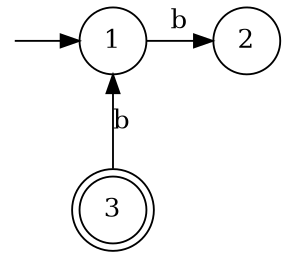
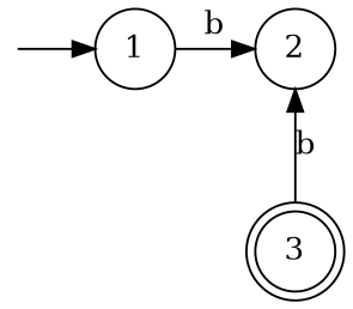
  digraph {
    rankdir=TB
    node [shape=circle]
    n1 [label="." shape=point style=invis]
    1
    2
    3 [shape=doublecircle]
    subgraph sub_1 {
      rank=min
      n1
      1
      2
    }
    n1 -> 1
    1 -> 2 [label=b]
-   3 -> 1 [label=b]
+   3 -> 2 [label=b]
  }
